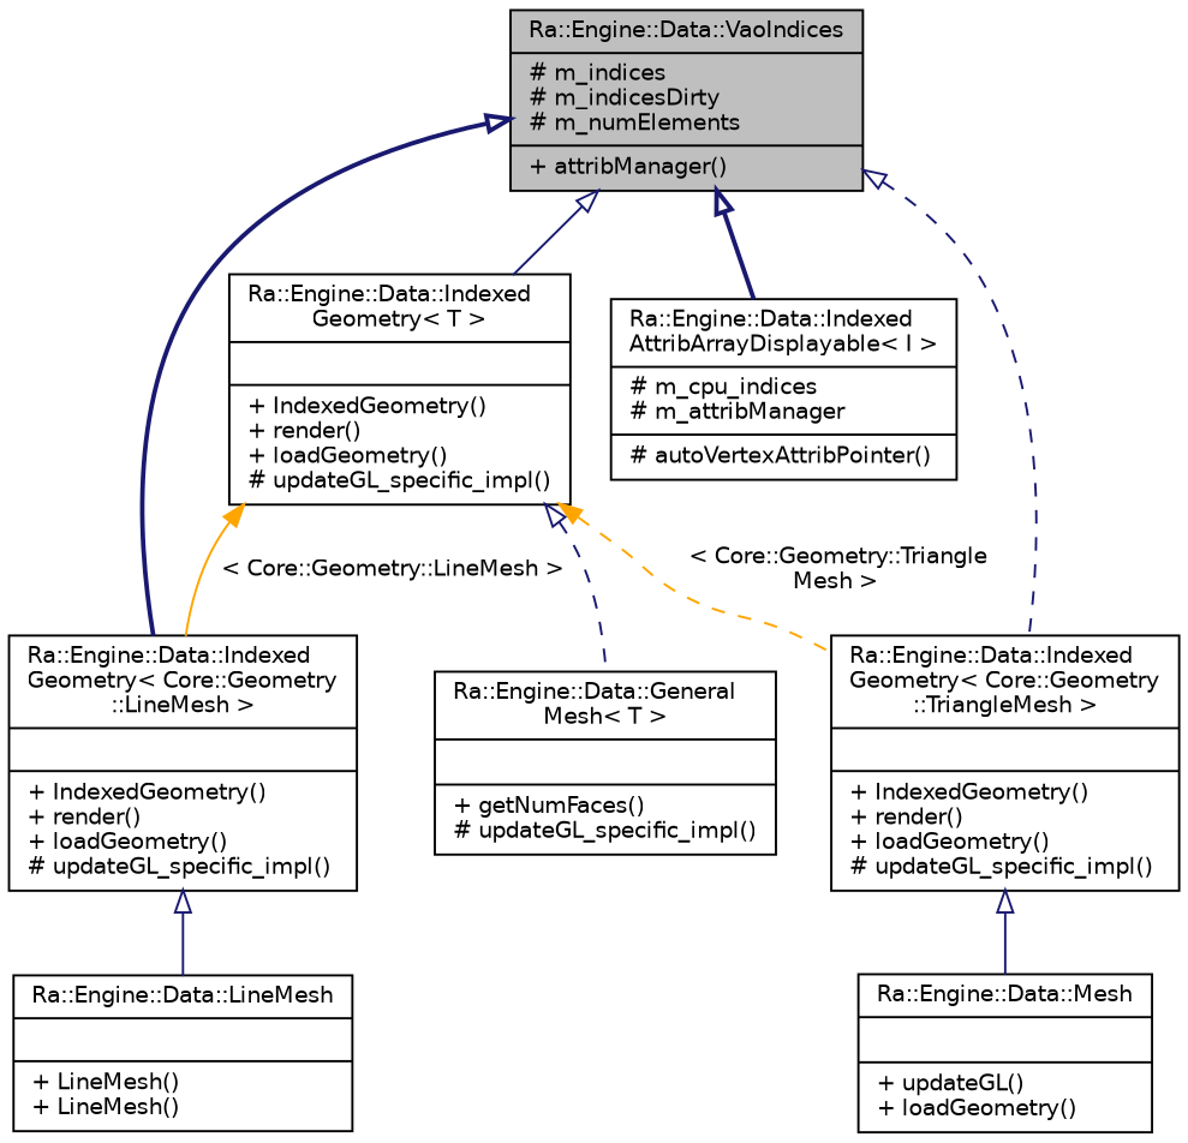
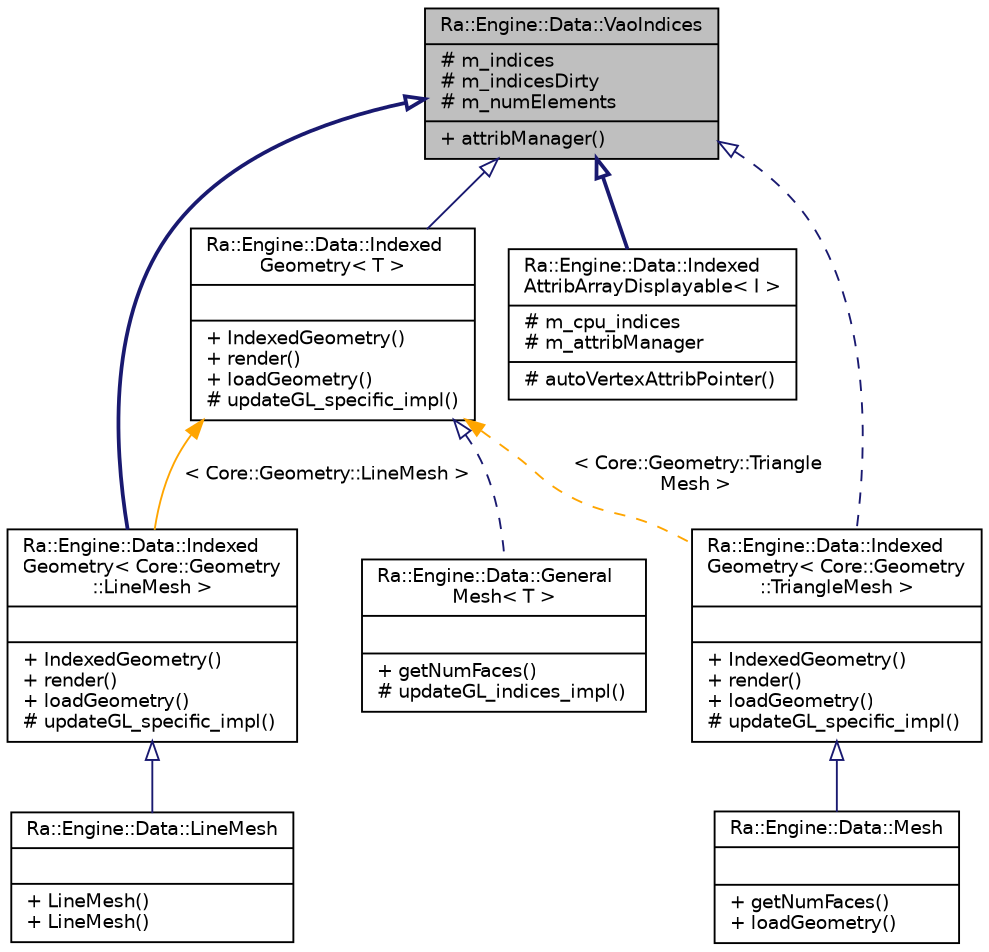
  digraph {
    node [color=black fillcolor=white fontname=Helvetica fontsize=10 shape=record style=filled]
    edge [arrowtail=onormal color=midnightblue dir=back fontname=Helvetica fontsize=10 labelfontname=Helvetica labelfontsize=10 style=solid]
    n1 [fillcolor=grey75 fontcolor=black height=0.2 label="{Ra::Engine::Data::VaoIndices\n|# m_indices\l# m_indicesDirty\l# m_numElements\l|+ attribManager()\l}" width=0.4]
    n2 [height=0.2 label="{Ra::Engine::Data::Indexed\lGeometry\< Core::Geometry\l::LineMesh \>\n||+ IndexedGeometry()\l+ render()\l+ loadGeometry()\l# updateGL_specific_impl()\l}" width=0.4]
    n3 [height=0.2 label="{Ra::Engine::Data::Indexed\lGeometry\< Core::Geometry\l::TriangleMesh \>\n||+ IndexedGeometry()\l+ render()\l+ loadGeometry()\l# updateGL_specific_impl()\l}" width=0.4]
    n4 [height=0.2 label="{Ra::Engine::Data::Indexed\lAttribArrayDisplayable\< I \>\n|# m_cpu_indices\l# m_attribManager\l|# autoVertexAttribPointer()\l}" width=0.4]
    n5 [height=0.2 label="{Ra::Engine::Data::Indexed\lGeometry\< T \>\n||+ IndexedGeometry()\l+ render()\l+ loadGeometry()\l# updateGL_specific_impl()\l}" width=0.4]
    n6 [height=0.2 label="{Ra::Engine::Data::LineMesh\n||+ LineMesh()\l+ LineMesh()\l}" width=0.4]
-   n7 [height=0.2 label="{Ra::Engine::Data::Mesh\n||+ updateGL()\l+ loadGeometry()\l}" width=0.4]
-   n8 [height=0.2 label="{Ra::Engine::Data::General\lMesh\< T \>\n||+ getNumFaces()\l# updateGL_specific_impl()\l}" width=0.4]
+   n7 [height=0.2 label="{Ra::Engine::Data::Mesh\n||+ getNumFaces()\l+ loadGeometry()\l}" width=0.4]
+   n8 [height=0.2 label="{Ra::Engine::Data::General\lMesh\< T \>\n||+ getNumFaces()\l# updateGL_indices_impl()\l}" width=0.4]
    n1 -> n2 [style=bold]
    n1 -> n3 [style=dashed]
    n1 -> n4 [style=bold]
    n1 -> n5
    n2 -> n6
    n3 -> n7
    n5 -> n2 [color=orange label=" \< Core::Geometry::LineMesh \>" arrowtail=""]
    n5 -> n3 [color=orange label=" \< Core::Geometry::Triangle\lMesh \>" style=dashed arrowtail=""]
    n5 -> n8 [style=dashed]
  }
